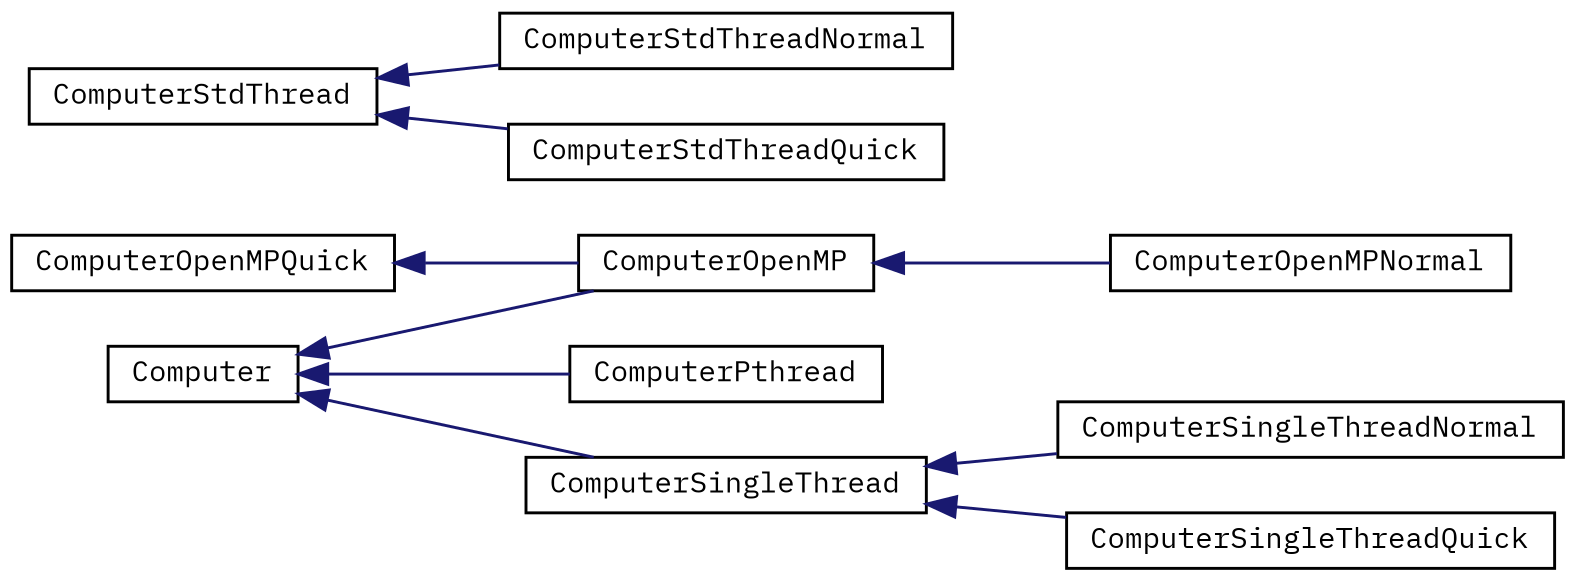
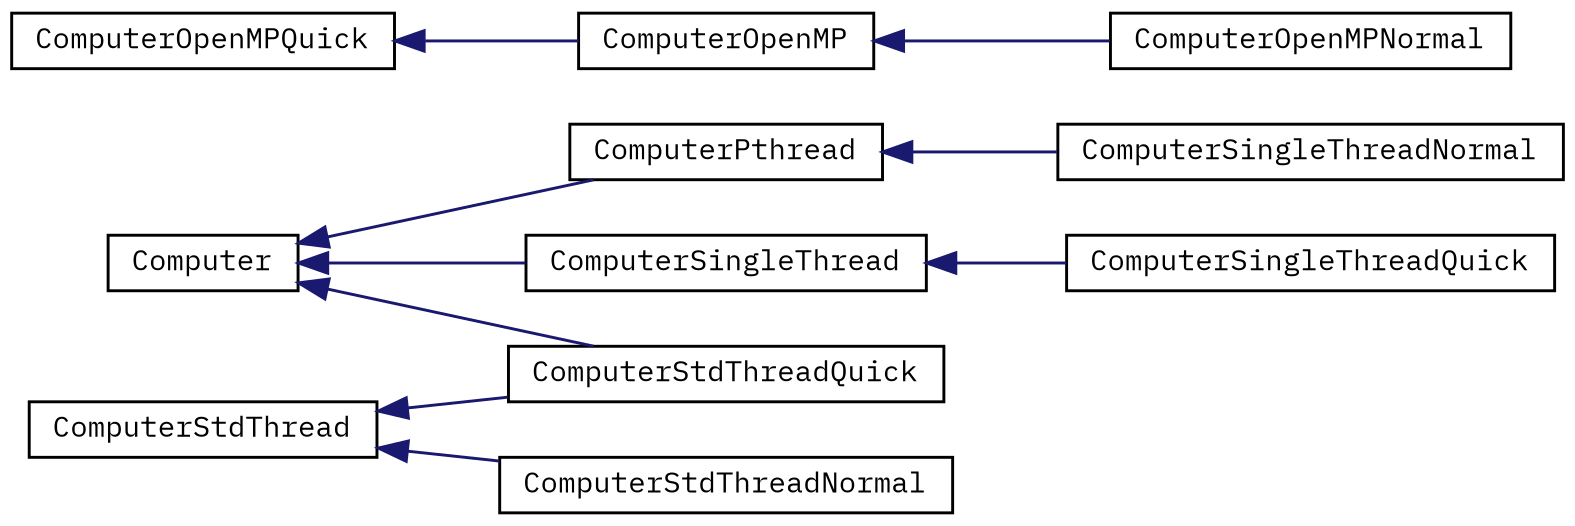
  digraph {
    fontname="IBM Plex Mono"
    rankdir=LR
    node [color=black fillcolor=white fontname="IBM Plex Mono" fontsize=10 shape=record style=filled]
    edge [color=midnightblue dir=back fontname="IBM Plex Mono" fontsize=10 labelfontname=Helvetica labelfontsize=10 style=solid]
    n1 [height=0.2 label=Computer width=0.4]
    n2 [height=0.2 label=ComputerOpenMP width=0.4]
    n3 [height=0.2 label=ComputerPthread width=0.4]
    n4 [height=0.2 label=ComputerSingleThread width=0.4]
    n5 [height=0.2 label=ComputerOpenMPNormal width=0.4]
    n6 [height=0.2 label=ComputerSingleThreadNormal width=0.4]
    n7 [height=0.2 label=ComputerSingleThreadQuick width=0.4]
    n8 [height=0.2 label=ComputerStdThread width=0.4]
    n9 [height=0.2 label=ComputerStdThreadNormal width=0.4]
    n10 [height=0.2 label=ComputerStdThreadQuick width=0.4]
    n11 [height=0.2 label=ComputerOpenMPQuick width=0.4]
-   n1 -> n2
+   n1 -> n10
    n1 -> n3
    n1 -> n4
    n2 -> n5
-   n4 -> n6
+   n3 -> n6
    n4 -> n7
    n8 -> n9
    n8 -> n10
    n11 -> n2
  }
